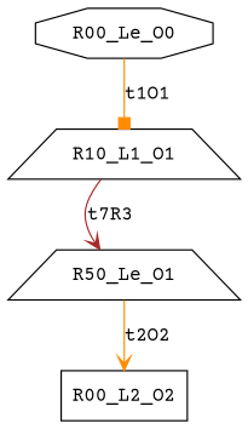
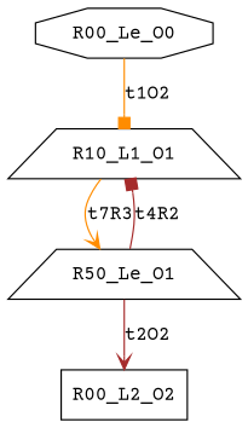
  digraph {
    fontname="Courier Prime"
    node [color=black fontname="Courier Prime" shape=trapezium]
    edge [arrowhead=box color=darkorange fontname="Courier Prime"]
    R00_Le_O0 [shape=octagon]
    R10_L1_O1
    n3 [label=R50_Le_O1]
    R00_L2_O2 [shape=box]
-   R00_Le_O0 -> R10_L1_O1 [label=t1O1]
-   R10_L1_O1 -> n3 [arrowhead=vee color=brown label=t7R3]
-   n3 -> R00_L2_O2 [arrowhead=vee label=t2O2]
+   R00_Le_O0 -> R10_L1_O1 [label=t1O2]
+   R10_L1_O1 -> n3 [arrowhead=vee label=t7R3]
+   n3 -> R10_L1_O1 [color=brown label=t4R2]
+   n3 -> R00_L2_O2 [arrowhead=vee color=brown label=t2O2]
  }
